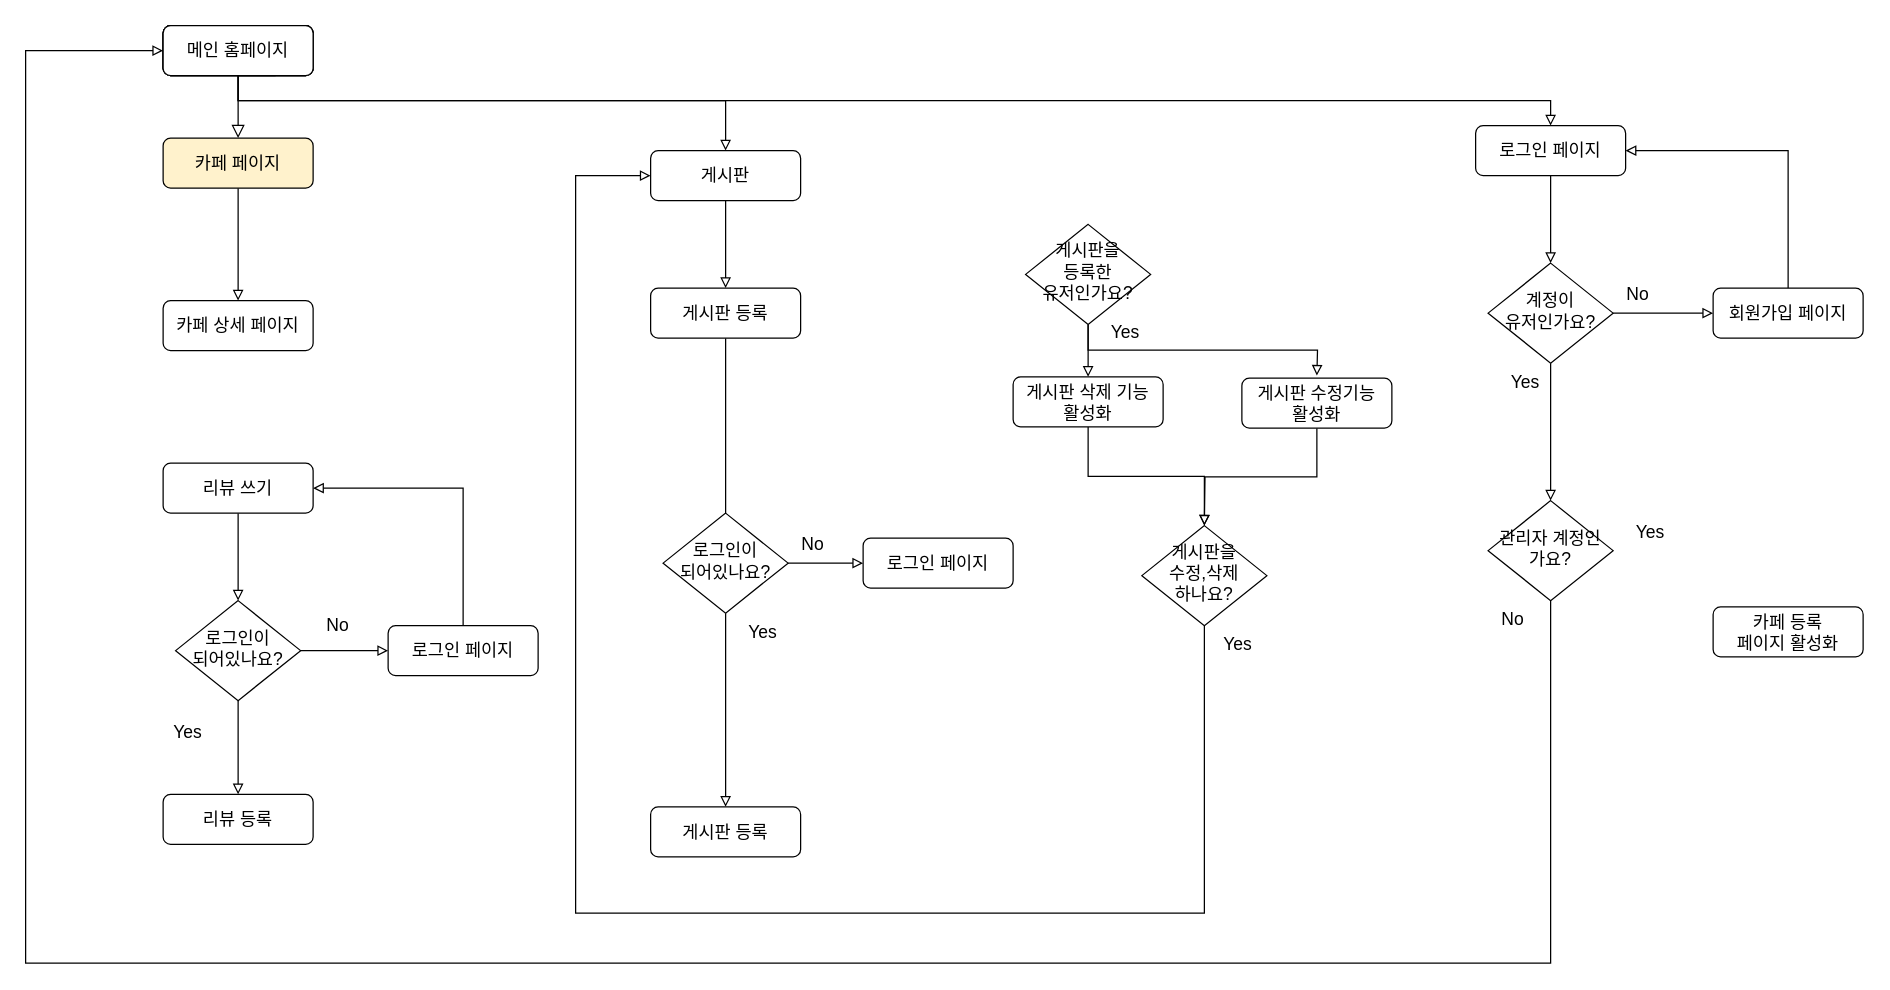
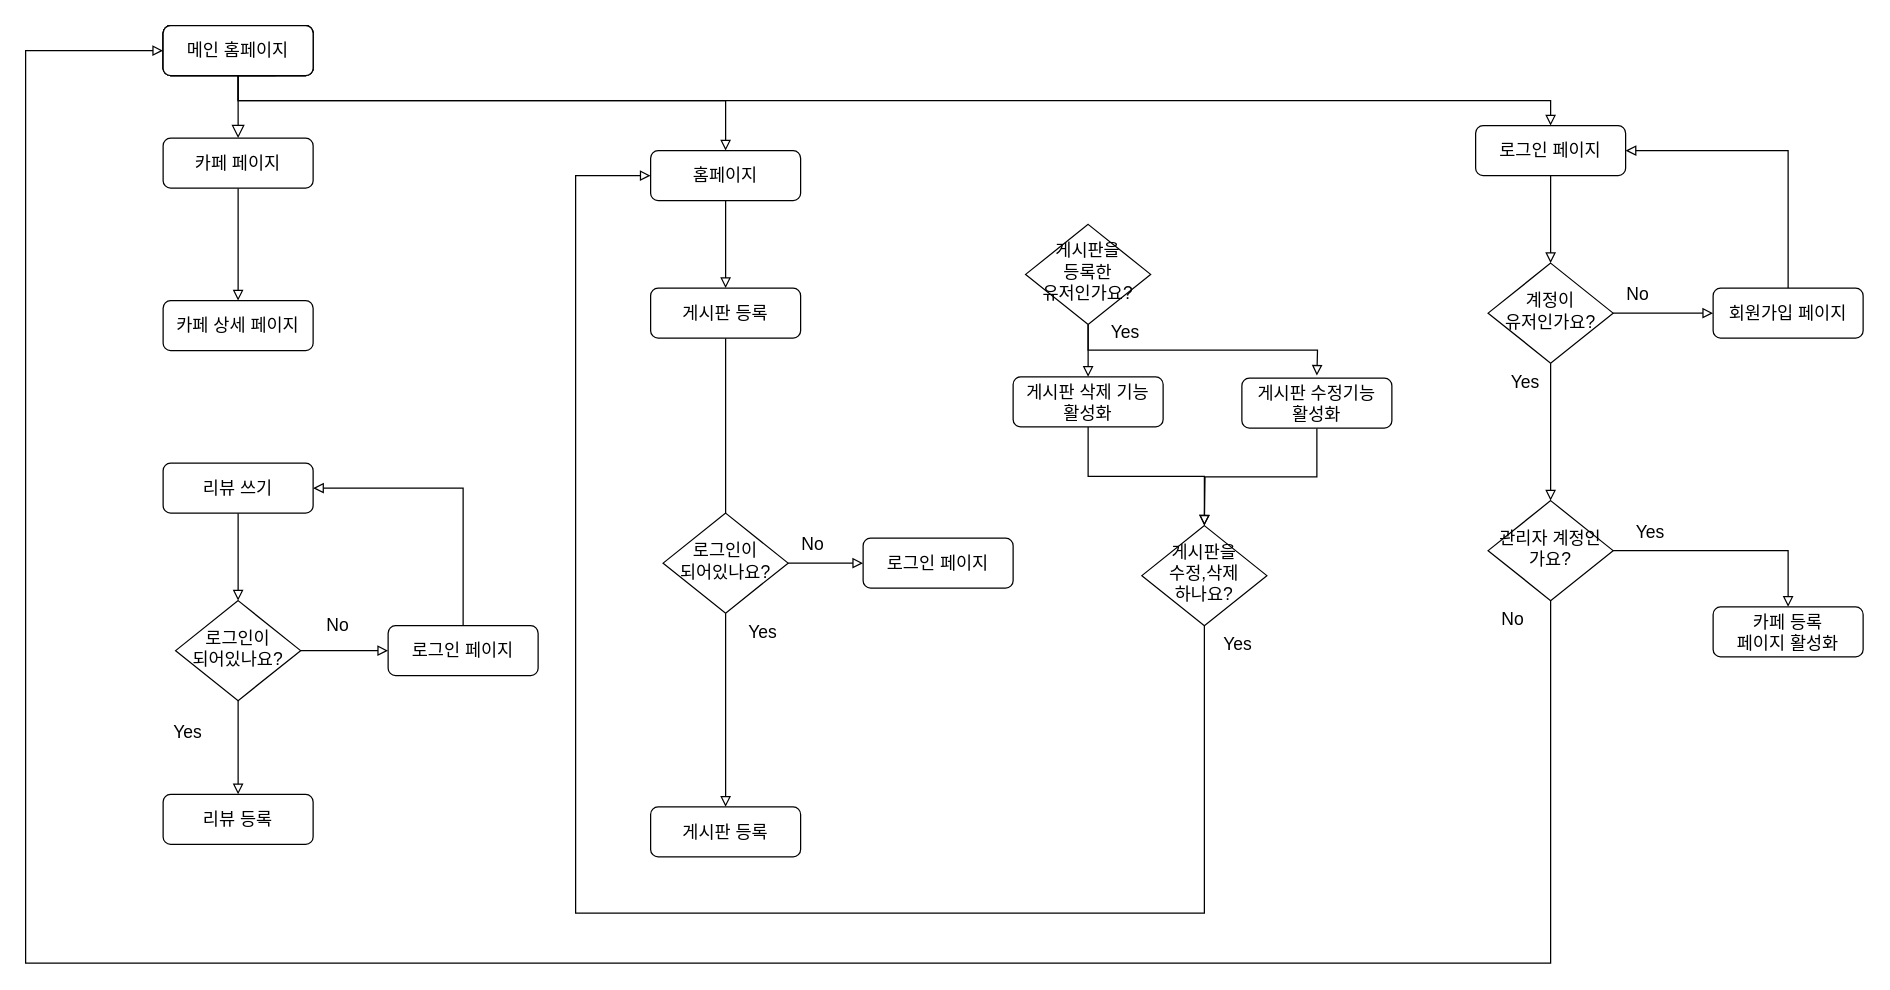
  <mxCell id="0" />
  <mxCell id="1" parent="0" />
  <mxCell id="2" value="" style="rounded=0;html=1;jettySize=auto;orthogonalLoop=1;fontSize=11;endArrow=block;endFill=0;endSize=8;strokeWidth=1;shadow=0;labelBackgroundColor=none;edgeStyle=orthogonalEdgeStyle;" parent="1" source="3" edge="1"><mxGeometry relative="1" as="geometry"><mxPoint x="190" y="110" as="targetPoint" /><Array as="points"><mxPoint x="190" y="80" /><mxPoint x="190" y="80" /></Array></mxGeometry></mxCell>
  <mxCell id="3" value="회원가입" style="rounded=1;whiteSpace=wrap;html=1;fontSize=12;glass=0;strokeWidth=1;shadow=0;" parent="1" vertex="1"><mxGeometry x="130" y="20" width="120" height="40" as="geometry" /></mxCell>
  <mxCell id="4" value="회원가입" style="rounded=1;whiteSpace=wrap;html=1;fontSize=12;glass=0;strokeWidth=1;shadow=0;" vertex="1" parent="1"><mxGeometry x="130" y="20" width="120" height="40" as="geometry" /></mxCell>
  <mxCell id="5" value="회원가입" style="rounded=1;whiteSpace=wrap;html=1;fontSize=12;glass=0;strokeWidth=1;shadow=0;" vertex="1" parent="1"><mxGeometry x="130" y="20" width="120" height="40" as="geometry" /></mxCell>
  <mxCell id="6" style="edgeStyle=orthogonalEdgeStyle;rounded=0;orthogonalLoop=1;jettySize=auto;html=1;exitX=0.75;exitY=1;exitDx=0;exitDy=0;fontSize=14;entryX=0.5;entryY=0;entryDx=0;entryDy=0;endArrow=block;endFill=0;" edge="1" parent="1" source="8" target="17"><mxGeometry relative="1" as="geometry"><mxPoint x="219.905" y="90" as="targetPoint" /><Array as="points"><mxPoint x="190" y="60" /><mxPoint x="190" y="80" /><mxPoint x="580" y="80" /></Array></mxGeometry></mxCell>
  <mxCell id="7" style="edgeStyle=orthogonalEdgeStyle;rounded=0;orthogonalLoop=1;jettySize=auto;html=1;exitX=0.5;exitY=1;exitDx=0;exitDy=0;entryX=0.5;entryY=0;entryDx=0;entryDy=0;fontSize=14;endArrow=block;endFill=0;" edge="1" parent="1" source="8" target="15"><mxGeometry relative="1" as="geometry" /></mxCell>
  <mxCell id="8" value="메인 홈페이지" style="rounded=1;whiteSpace=wrap;html=1;fontSize=14;glass=0;strokeWidth=1;shadow=0;" vertex="1" parent="1"><mxGeometry x="130" y="20" width="120" height="40" as="geometry" /></mxCell>
  <mxCell id="9" value="카페 상세 페이지" style="rounded=1;whiteSpace=wrap;html=1;fontSize=14;glass=0;strokeWidth=1;shadow=0;" vertex="1" parent="1"><mxGeometry x="130" y="240" width="120" height="40" as="geometry" /></mxCell>
  <mxCell id="10" style="edgeStyle=orthogonalEdgeStyle;rounded=0;orthogonalLoop=1;jettySize=auto;html=1;exitX=0.5;exitY=1;exitDx=0;exitDy=0;entryX=0.5;entryY=0;entryDx=0;entryDy=0;fontSize=14;endArrow=block;endFill=0;" edge="1" parent="1" source="11" target="9"><mxGeometry relative="1" as="geometry" /></mxCell>
- <mxCell id="11" value="카페 페이지" style="rounded=1;whiteSpace=wrap;html=1;fontSize=14;glass=0;strokeWidth=1;shadow=0;fillColor=#fff2cc;" vertex="1" parent="1"><mxGeometry x="130" y="110" width="120" height="40" as="geometry" /></mxCell>
+ <mxCell id="11" value="카페 페이지" style="rounded=1;whiteSpace=wrap;html=1;fontSize=14;glass=0;strokeWidth=1;shadow=0;" vertex="1" parent="1"><mxGeometry x="130" y="110" width="120" height="40" as="geometry" /></mxCell>
  <mxCell id="12" style="edgeStyle=orthogonalEdgeStyle;rounded=0;orthogonalLoop=1;jettySize=auto;html=1;exitX=0.5;exitY=0;exitDx=0;exitDy=0;entryX=1;entryY=0.5;entryDx=0;entryDy=0;fontSize=14;endArrow=block;endFill=0;" edge="1" parent="1" source="13" target="15"><mxGeometry relative="1" as="geometry" /></mxCell>
  <mxCell id="13" value="회원가입 페이지" style="rounded=1;whiteSpace=wrap;html=1;fontSize=14;glass=0;strokeWidth=1;shadow=0;" vertex="1" parent="1"><mxGeometry x="1370" y="230" width="120" height="40" as="geometry" /></mxCell>
  <mxCell id="14" style="edgeStyle=orthogonalEdgeStyle;rounded=0;orthogonalLoop=1;jettySize=auto;html=1;exitX=0.5;exitY=1;exitDx=0;exitDy=0;entryX=0.5;entryY=0;entryDx=0;entryDy=0;fontSize=14;endArrow=block;endFill=0;" edge="1" parent="1" source="15" target="29"><mxGeometry relative="1" as="geometry" /></mxCell>
  <mxCell id="15" value="로그인 페이지" style="rounded=1;whiteSpace=wrap;html=1;fontSize=14;glass=0;strokeWidth=1;shadow=0;" vertex="1" parent="1"><mxGeometry x="1180" y="100" width="120" height="40" as="geometry" /></mxCell>
  <mxCell id="16" style="edgeStyle=orthogonalEdgeStyle;rounded=0;orthogonalLoop=1;jettySize=auto;html=1;exitX=0.5;exitY=1;exitDx=0;exitDy=0;entryX=0.5;entryY=0;entryDx=0;entryDy=0;fontSize=14;endArrow=block;endFill=0;" edge="1" parent="1" source="17" target="19"><mxGeometry relative="1" as="geometry" /></mxCell>
- <mxCell id="17" value="게시판" style="rounded=1;whiteSpace=wrap;html=1;fontSize=14;glass=0;strokeWidth=1;shadow=0;" vertex="1" parent="1"><mxGeometry x="520" y="120" width="120" height="40" as="geometry" /></mxCell>
+ <mxCell id="17" value="홈페이지" style="rounded=1;whiteSpace=wrap;html=1;fontSize=14;glass=0;strokeWidth=1;shadow=0;" vertex="1" parent="1"><mxGeometry x="520" y="120" width="120" height="40" as="geometry" /></mxCell>
  <mxCell id="18" style="edgeStyle=orthogonalEdgeStyle;rounded=0;orthogonalLoop=1;jettySize=auto;html=1;exitX=0.5;exitY=1;exitDx=0;exitDy=0;entryX=0.5;entryY=0;entryDx=0;entryDy=0;fontSize=14;endArrow=none;endFill=0;" edge="1" parent="1" source="19" target="24"><mxGeometry relative="1" as="geometry" /></mxCell>
  <mxCell id="19" value="게시판 등록" style="rounded=1;whiteSpace=wrap;html=1;fontSize=14;glass=0;strokeWidth=1;shadow=0;" vertex="1" parent="1"><mxGeometry x="520" y="230" width="120" height="40" as="geometry" /></mxCell>
  <mxCell id="20" style="edgeStyle=orthogonalEdgeStyle;rounded=0;orthogonalLoop=1;jettySize=auto;html=1;exitX=0.5;exitY=1;exitDx=0;exitDy=0;fontSize=14;endArrow=block;endFill=0;" edge="1" parent="1" source="21" target="48"><mxGeometry relative="1" as="geometry" /></mxCell>
  <mxCell id="21" value="게시판 삭제 기능&lt;br&gt;활성화" style="rounded=1;whiteSpace=wrap;html=1;fontSize=14;glass=0;strokeWidth=1;shadow=0;" vertex="1" parent="1"><mxGeometry x="810" y="301" width="120" height="40" as="geometry" /></mxCell>
  <mxCell id="22" style="edgeStyle=orthogonalEdgeStyle;rounded=0;orthogonalLoop=1;jettySize=auto;html=1;exitX=1;exitY=0.5;exitDx=0;exitDy=0;entryX=0;entryY=0.5;entryDx=0;entryDy=0;fontSize=14;endArrow=block;endFill=0;" edge="1" parent="1" source="24" target="25"><mxGeometry relative="1" as="geometry" /></mxCell>
  <mxCell id="23" style="edgeStyle=orthogonalEdgeStyle;rounded=0;orthogonalLoop=1;jettySize=auto;html=1;exitX=0.5;exitY=1;exitDx=0;exitDy=0;entryX=0.5;entryY=0;entryDx=0;entryDy=0;fontSize=14;endArrow=block;endFill=0;" edge="1" parent="1" source="24" target="26"><mxGeometry relative="1" as="geometry" /></mxCell>
  <mxCell id="24" value="로그인이 &lt;br&gt;되어있나요?" style="rhombus;whiteSpace=wrap;html=1;shadow=0;fontFamily=Helvetica;fontSize=14;align=center;strokeWidth=1;spacing=6;spacingTop=-4;" vertex="1" parent="1"><mxGeometry x="530" y="410" width="100" height="80" as="geometry" /></mxCell>
  <mxCell id="25" value="로그인 페이지" style="rounded=1;whiteSpace=wrap;html=1;fontSize=14;glass=0;strokeWidth=1;shadow=0;" vertex="1" parent="1"><mxGeometry x="690" y="430" width="120" height="40" as="geometry" /></mxCell>
  <mxCell id="26" value="게시판 등록" style="rounded=1;whiteSpace=wrap;html=1;fontSize=14;glass=0;strokeWidth=1;shadow=0;" vertex="1" parent="1"><mxGeometry x="520" y="645" width="120" height="40" as="geometry" /></mxCell>
  <mxCell id="27" style="edgeStyle=orthogonalEdgeStyle;rounded=0;orthogonalLoop=1;jettySize=auto;html=1;exitX=1;exitY=0.5;exitDx=0;exitDy=0;fontSize=14;endArrow=block;endFill=0;" edge="1" parent="1" source="29" target="13"><mxGeometry relative="1" as="geometry" /></mxCell>
  <mxCell id="28" style="edgeStyle=orthogonalEdgeStyle;rounded=0;orthogonalLoop=1;jettySize=auto;html=1;exitX=0.5;exitY=1;exitDx=0;exitDy=0;entryX=0.5;entryY=0;entryDx=0;entryDy=0;fontSize=14;endArrow=block;endFill=0;" edge="1" parent="1" source="29" target="40"><mxGeometry relative="1" as="geometry" /></mxCell>
  <mxCell id="29" value="계정이 &lt;br&gt;유저인가요?" style="rhombus;whiteSpace=wrap;html=1;shadow=0;fontFamily=Helvetica;fontSize=14;align=center;strokeWidth=1;spacing=6;spacingTop=-4;" vertex="1" parent="1"><mxGeometry x="1190" y="210" width="100" height="80" as="geometry" /></mxCell>
  <mxCell id="30" style="edgeStyle=orthogonalEdgeStyle;rounded=0;orthogonalLoop=1;jettySize=auto;html=1;exitX=0.5;exitY=1;exitDx=0;exitDy=0;entryX=0.5;entryY=0;entryDx=0;entryDy=0;fontSize=14;endArrow=block;endFill=0;" edge="1" parent="1" source="31" target="34"><mxGeometry relative="1" as="geometry" /></mxCell>
  <mxCell id="31" value="리뷰 쓰기" style="rounded=1;whiteSpace=wrap;html=1;fontSize=14;glass=0;strokeWidth=1;shadow=0;" vertex="1" parent="1"><mxGeometry x="130" y="370" width="120" height="40" as="geometry" /></mxCell>
  <mxCell id="32" style="edgeStyle=orthogonalEdgeStyle;rounded=0;orthogonalLoop=1;jettySize=auto;html=1;exitX=1;exitY=0.5;exitDx=0;exitDy=0;entryX=0;entryY=0.5;entryDx=0;entryDy=0;fontSize=14;endArrow=block;endFill=0;" edge="1" parent="1" source="34" target="36"><mxGeometry relative="1" as="geometry" /></mxCell>
  <mxCell id="33" style="edgeStyle=orthogonalEdgeStyle;rounded=0;orthogonalLoop=1;jettySize=auto;html=1;exitX=0.5;exitY=1;exitDx=0;exitDy=0;fontSize=14;endArrow=block;endFill=0;entryX=0.5;entryY=0;entryDx=0;entryDy=0;" edge="1" parent="1" source="34" target="37"><mxGeometry relative="1" as="geometry"><mxPoint x="190" y="640" as="targetPoint" /></mxGeometry></mxCell>
  <mxCell id="34" value="로그인이 &lt;br&gt;되어있나요?" style="rhombus;whiteSpace=wrap;html=1;shadow=0;fontFamily=Helvetica;fontSize=14;align=center;strokeWidth=1;spacing=6;spacingTop=-4;" vertex="1" parent="1"><mxGeometry x="140" y="480" width="100" height="80" as="geometry" /></mxCell>
  <mxCell id="35" style="edgeStyle=orthogonalEdgeStyle;rounded=0;orthogonalLoop=1;jettySize=auto;html=1;exitX=0.5;exitY=0;exitDx=0;exitDy=0;fontSize=14;endArrow=block;endFill=0;entryX=1;entryY=0.5;entryDx=0;entryDy=0;" edge="1" parent="1" source="36" target="31"><mxGeometry relative="1" as="geometry"><mxPoint x="370" y="380" as="targetPoint" /></mxGeometry></mxCell>
  <mxCell id="36" value="로그인 페이지" style="rounded=1;whiteSpace=wrap;html=1;fontSize=14;glass=0;strokeWidth=1;shadow=0;" vertex="1" parent="1"><mxGeometry x="310" y="500" width="120" height="40" as="geometry" /></mxCell>
  <mxCell id="37" value="리뷰 등록" style="rounded=1;whiteSpace=wrap;html=1;fontSize=14;glass=0;strokeWidth=1;shadow=0;" vertex="1" parent="1"><mxGeometry x="130" y="635" width="120" height="40" as="geometry" /></mxCell>
  <mxCell id="38" style="edgeStyle=orthogonalEdgeStyle;rounded=0;orthogonalLoop=1;jettySize=auto;html=1;exitX=0.5;exitY=1;exitDx=0;exitDy=0;fontSize=14;endArrow=block;endFill=0;entryX=0;entryY=0.5;entryDx=0;entryDy=0;" edge="1" parent="1" source="40" target="8"><mxGeometry relative="1" as="geometry"><mxPoint x="1170" y="750" as="targetPoint" /><Array as="points"><mxPoint x="1240" y="770" /><mxPoint x="20" y="770" /><mxPoint x="20" y="40" /></Array></mxGeometry></mxCell>
+ <mxCell id="39" style="edgeStyle=orthogonalEdgeStyle;rounded=0;orthogonalLoop=1;jettySize=auto;html=1;exitX=1;exitY=0.5;exitDx=0;exitDy=0;fontSize=14;endArrow=block;endFill=0;" edge="1" parent="1" source="40" target="41"><mxGeometry relative="1" as="geometry" /></mxCell>
  <mxCell id="40" value="관리자 계정인가요?" style="rhombus;whiteSpace=wrap;html=1;shadow=0;fontFamily=Helvetica;fontSize=14;align=center;strokeWidth=1;spacing=6;spacingTop=-4;" vertex="1" parent="1"><mxGeometry x="1190" y="400" width="100" height="80" as="geometry" /></mxCell>
  <mxCell id="41" value="카페 등록 &lt;br&gt;페이지 활성화" style="rounded=1;whiteSpace=wrap;html=1;fontSize=14;glass=0;strokeWidth=1;shadow=0;" vertex="1" parent="1"><mxGeometry x="1370" y="485" width="120" height="40" as="geometry" /></mxCell>
  <mxCell id="42" style="edgeStyle=orthogonalEdgeStyle;rounded=0;orthogonalLoop=1;jettySize=auto;html=1;exitX=0.5;exitY=1;exitDx=0;exitDy=0;entryX=0.5;entryY=0;entryDx=0;entryDy=0;fontSize=14;endArrow=block;endFill=0;" edge="1" parent="1" source="44" target="21"><mxGeometry relative="1" as="geometry" /></mxCell>
  <mxCell id="43" style="edgeStyle=orthogonalEdgeStyle;rounded=0;orthogonalLoop=1;jettySize=auto;html=1;exitX=0.5;exitY=1;exitDx=0;exitDy=0;fontSize=14;endArrow=block;endFill=0;" edge="1" parent="1" source="44"><mxGeometry relative="1" as="geometry"><mxPoint x="1053" y="300" as="targetPoint" /></mxGeometry></mxCell>
  <mxCell id="44" value="게시판을 &lt;br&gt;등록한 &lt;br&gt;유저인가요?" style="rhombus;whiteSpace=wrap;html=1;shadow=0;fontFamily=Helvetica;fontSize=14;align=center;strokeWidth=1;spacing=6;spacingTop=-4;" vertex="1" parent="1"><mxGeometry x="820" y="179" width="100" height="80" as="geometry" /></mxCell>
  <mxCell id="45" style="edgeStyle=orthogonalEdgeStyle;rounded=0;orthogonalLoop=1;jettySize=auto;html=1;exitX=0.5;exitY=1;exitDx=0;exitDy=0;fontSize=14;endArrow=block;endFill=0;" edge="1" parent="1" source="46"><mxGeometry relative="1" as="geometry"><mxPoint x="963" y="420" as="targetPoint" /></mxGeometry></mxCell>
  <mxCell id="46" value="게시판 수정기능&lt;br&gt;활성화" style="rounded=1;whiteSpace=wrap;html=1;fontSize=14;glass=0;strokeWidth=1;shadow=0;" vertex="1" parent="1"><mxGeometry x="993" y="302" width="120" height="40" as="geometry" /></mxCell>
  <mxCell id="47" style="edgeStyle=orthogonalEdgeStyle;rounded=0;orthogonalLoop=1;jettySize=auto;html=1;exitX=0.5;exitY=1;exitDx=0;exitDy=0;entryX=0;entryY=0.5;entryDx=0;entryDy=0;fontSize=14;endArrow=block;endFill=0;" edge="1" parent="1" source="48" target="17"><mxGeometry relative="1" as="geometry"><Array as="points"><mxPoint x="963" y="730" /><mxPoint x="460" y="730" /><mxPoint x="460" y="140" /></Array></mxGeometry></mxCell>
  <mxCell id="48" value="게시판을 &lt;br&gt;수정,삭제 &lt;br&gt;하나요?" style="rhombus;whiteSpace=wrap;html=1;shadow=0;fontFamily=Helvetica;fontSize=14;align=center;strokeWidth=1;spacing=6;spacingTop=-4;" vertex="1" parent="1"><mxGeometry x="913" y="420" width="100" height="80" as="geometry" /></mxCell>
  <mxCell id="49" value="Yes" style="text;html=1;strokeColor=none;fillColor=none;align=center;verticalAlign=middle;whiteSpace=wrap;rounded=0;fontSize=14;" vertex="1" parent="1"><mxGeometry x="120" y="570" width="60" height="30" as="geometry" /></mxCell>
  <mxCell id="50" value="No" style="text;html=1;strokeColor=none;fillColor=none;align=center;verticalAlign=middle;whiteSpace=wrap;rounded=0;fontSize=14;" vertex="1" parent="1"><mxGeometry x="240" y="485" width="60" height="30" as="geometry" /></mxCell>
  <mxCell id="51" value="No" style="text;html=1;strokeColor=none;fillColor=none;align=center;verticalAlign=middle;whiteSpace=wrap;rounded=0;fontSize=14;" vertex="1" parent="1"><mxGeometry x="620" y="420" width="60" height="30" as="geometry" /></mxCell>
  <mxCell id="52" value="Yes" style="text;html=1;strokeColor=none;fillColor=none;align=center;verticalAlign=middle;whiteSpace=wrap;rounded=0;fontSize=14;" vertex="1" parent="1"><mxGeometry x="870" y="250" width="60" height="30" as="geometry" /></mxCell>
  <mxCell id="53" value="Yes" style="text;html=1;strokeColor=none;fillColor=none;align=center;verticalAlign=middle;whiteSpace=wrap;rounded=0;fontSize=14;" vertex="1" parent="1"><mxGeometry x="960" y="500" width="60" height="30" as="geometry" /></mxCell>
  <mxCell id="54" value="Yes" style="text;html=1;strokeColor=none;fillColor=none;align=center;verticalAlign=middle;whiteSpace=wrap;rounded=0;fontSize=14;" vertex="1" parent="1"><mxGeometry x="580" y="490" width="60" height="30" as="geometry" /></mxCell>
  <mxCell id="55" value="Yes" style="text;html=1;strokeColor=none;fillColor=none;align=center;verticalAlign=middle;whiteSpace=wrap;rounded=0;fontSize=14;" vertex="1" parent="1"><mxGeometry x="1290" y="410" width="60" height="30" as="geometry" /></mxCell>
  <mxCell id="56" value="Yes" style="text;html=1;strokeColor=none;fillColor=none;align=center;verticalAlign=middle;whiteSpace=wrap;rounded=0;fontSize=14;" vertex="1" parent="1"><mxGeometry x="1190" y="290" width="60" height="30" as="geometry" /></mxCell>
  <mxCell id="57" value="No" style="text;html=1;strokeColor=none;fillColor=none;align=center;verticalAlign=middle;whiteSpace=wrap;rounded=0;fontSize=14;" vertex="1" parent="1"><mxGeometry x="1280" y="220" width="60" height="30" as="geometry" /></mxCell>
  <mxCell id="58" value="No" style="text;html=1;strokeColor=none;fillColor=none;align=center;verticalAlign=middle;whiteSpace=wrap;rounded=0;fontSize=14;" vertex="1" parent="1"><mxGeometry x="1180" y="480" width="60" height="30" as="geometry" /></mxCell>
